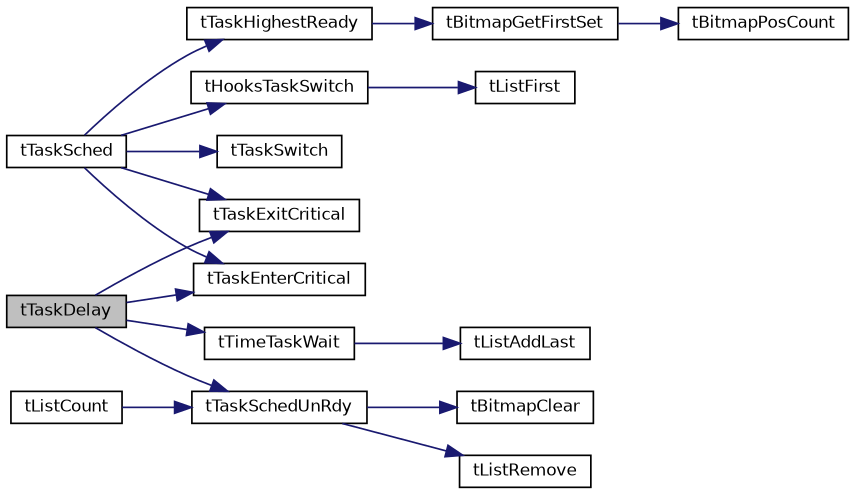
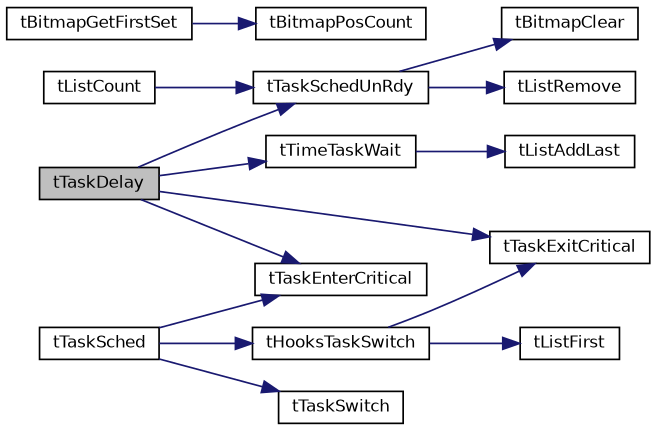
  digraph {
    rankdir=LR
    node [color=black fillcolor=white fontname=Helvetica fontsize=10 shape=record style=filled]
    edge [color=midnightblue fontname=Helvetica fontsize=10 labelfontname=Helvetica labelfontsize=10 style=solid]
    n1 [fillcolor=grey75 fontcolor=black height=0.2 label=tTaskDelay width=0.4]
    n2 [height=0.2 label=tTaskEnterCritical width=0.4]
    n3 [height=0.2 label=tTimeTaskWait width=0.4]
    n4 [height=0.2 label=tTaskSchedUnRdy width=0.4]
    n5 [height=0.2 label=tTaskExitCritical width=0.4]
    n6 [height=0.2 label=tListAddLast width=0.4]
    n7 [height=0.2 label=tListRemove width=0.4]
    n8 [height=0.2 label=tBitmapClear width=0.4]
    n9 [height=0.2 label=tTaskSched width=0.4]
-   n10 [height=0.2 label=tTaskHighestReady width=0.4]
    n11 [height=0.2 label=tHooksTaskSwitch width=0.4]
    n12 [height=0.2 label=tTaskSwitch width=0.4]
    n13 [height=0.2 label=tListCount width=0.4]
    n14 [height=0.2 label=tBitmapGetFirstSet width=0.4]
    n15 [height=0.2 label=tListFirst width=0.4]
    n16 [height=0.2 label=tBitmapPosCount width=0.4]
    n1 -> n2
    n1 -> n3
    n1 -> n4
    n1 -> n5
    n3 -> n6
    n4 -> n7
    n4 -> n8
    n9 -> n2
-   n9 -> n5
-   n9 -> n10
+   n11 -> n5
    n9 -> n11
    n9 -> n12
-   n10 -> n14
    n11 -> n15
    n13 -> n4
    n14 -> n16
  }
